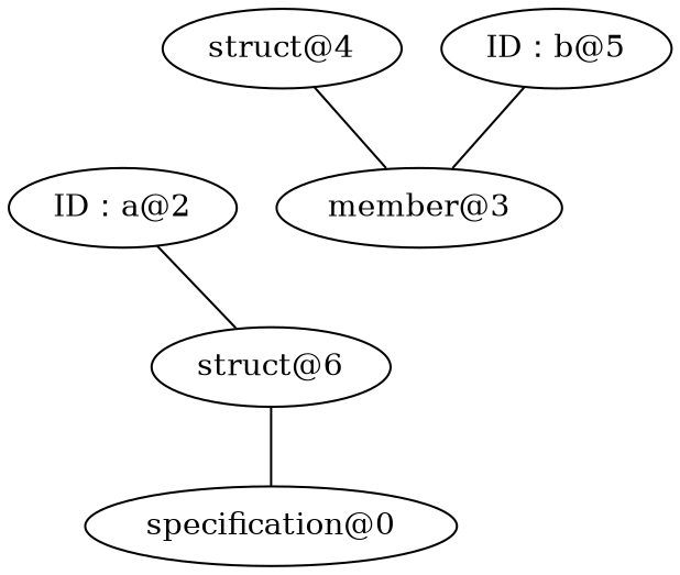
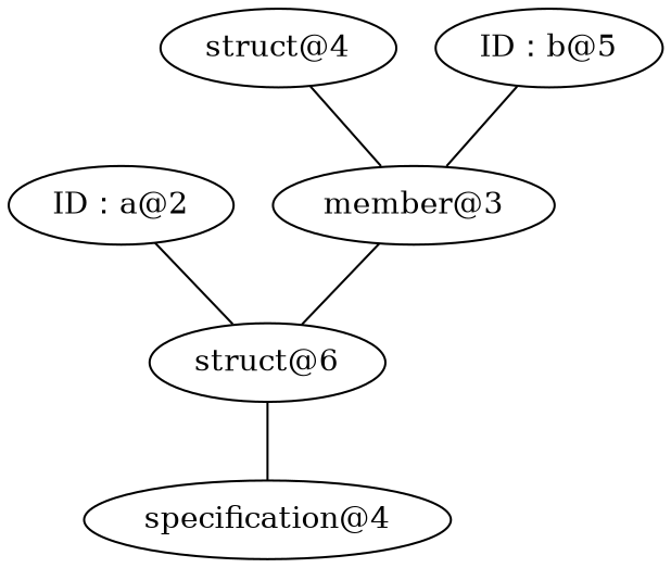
  graph {
-   "specification@0"
+   "specification@0" [label="specification@4"]
    n2 [label="struct@6"]
    "ID：a@2"
    "member@3"
    n5 [label="struct@4"]
    "ID：b@5"
    subgraph sub_1 {
      rank=same
      "specification@0"
    }
    subgraph sub_2 {
      rank=same
      n2
    }
    subgraph sub_3 {
      rank=same
      "ID：a@2"
      "member@3"
    }
    subgraph sub_4 {
      rank=same
      n5
      "ID：b@5"
    }
    n2 -- "specification@0"
    "ID：a@2" -- n2
+   "member@3" -- n2
    n5 -- "member@3"
    "ID：b@5" -- "member@3"
  }
